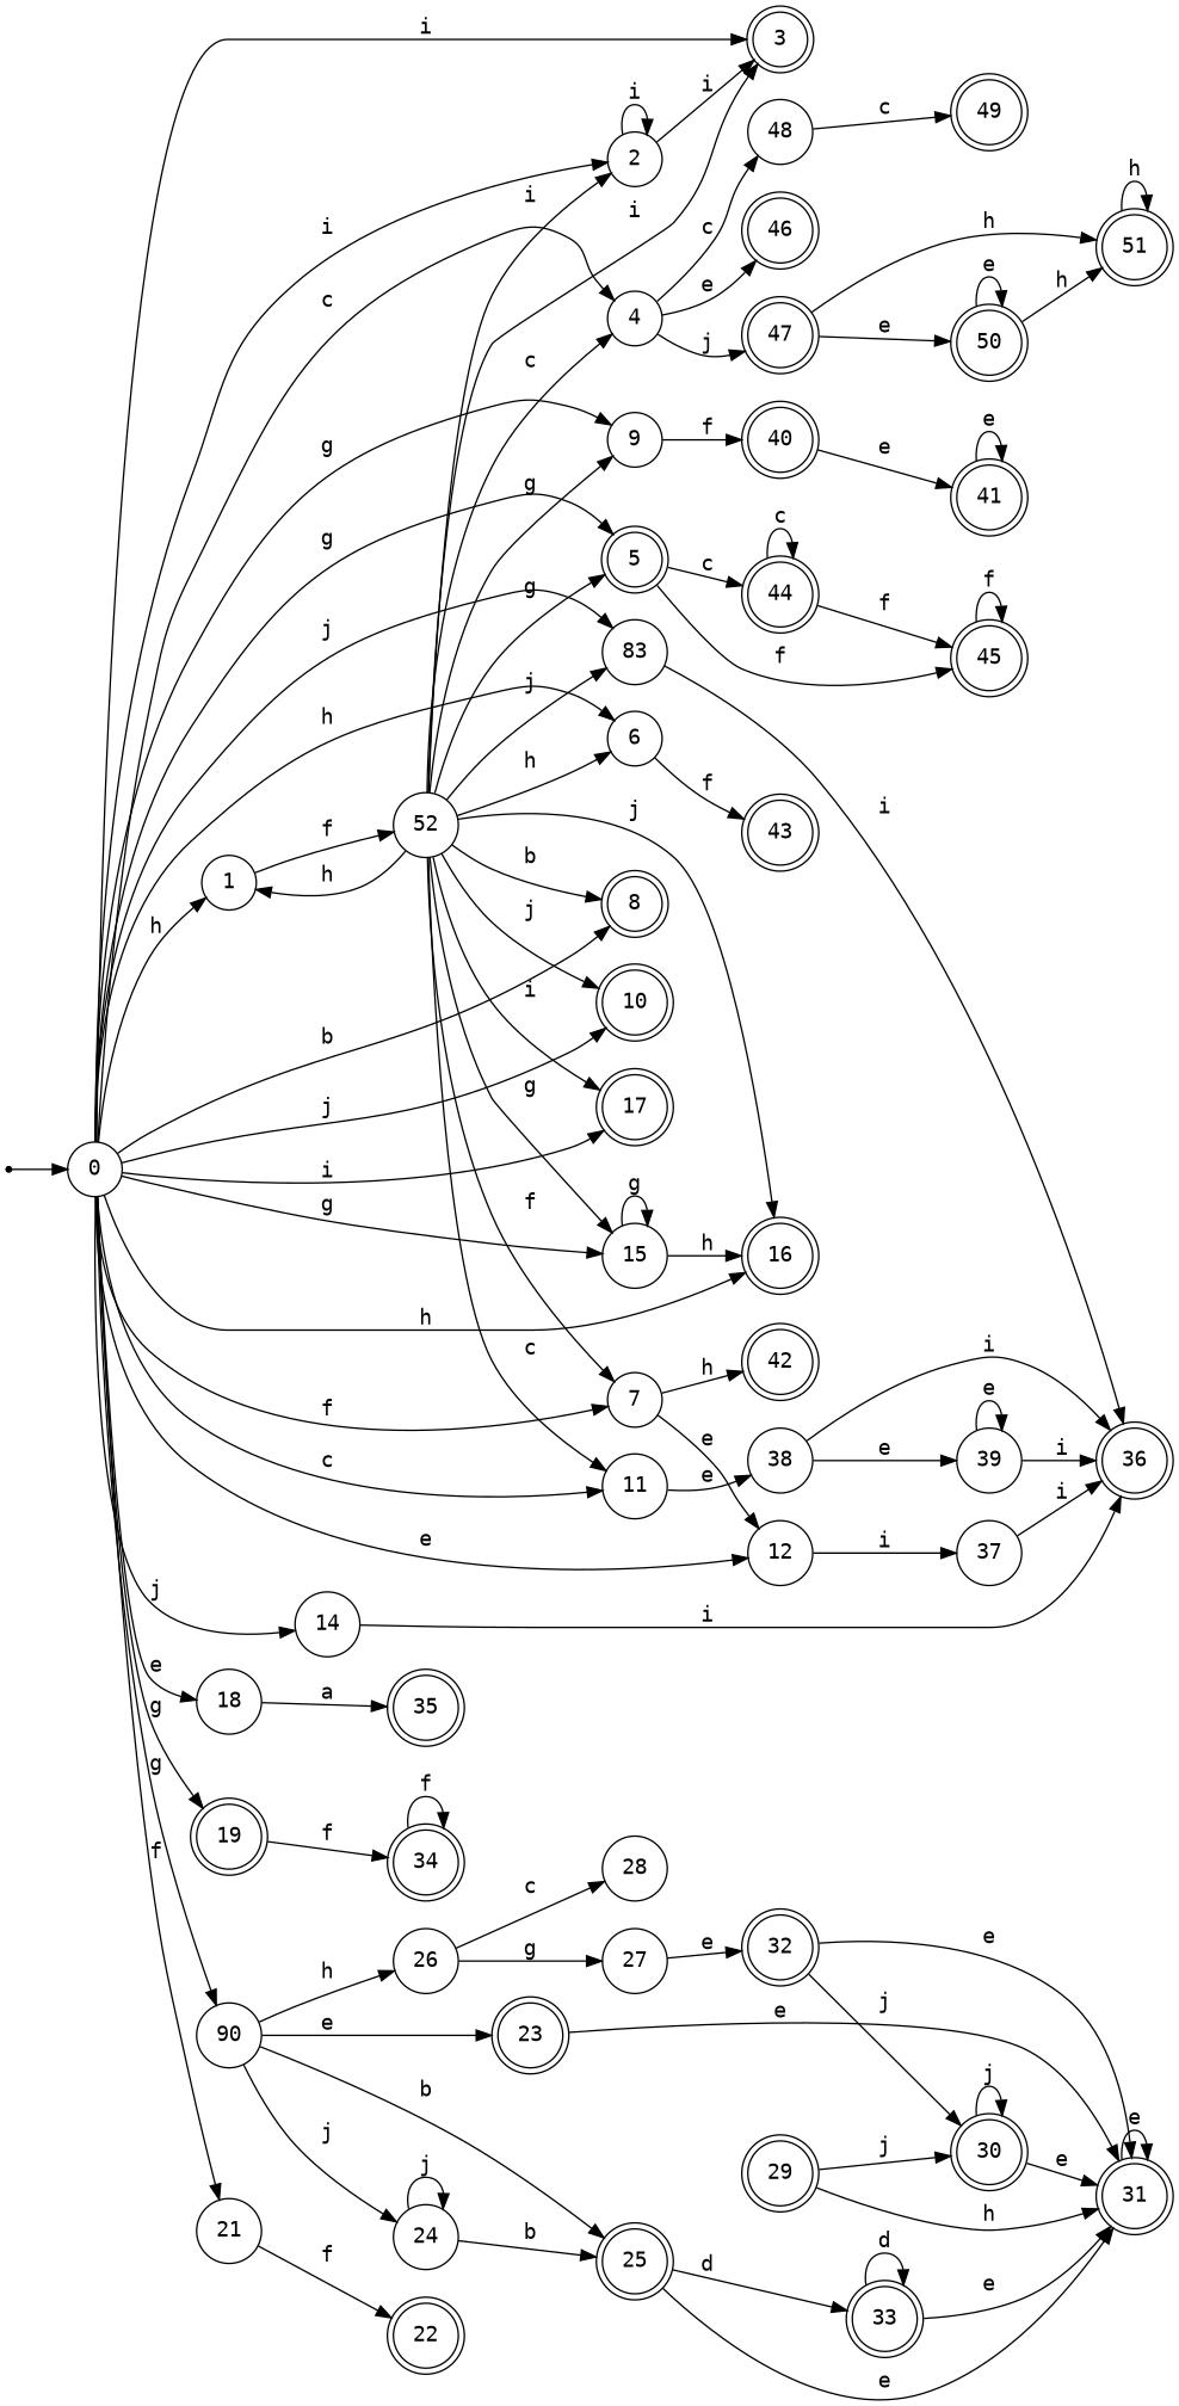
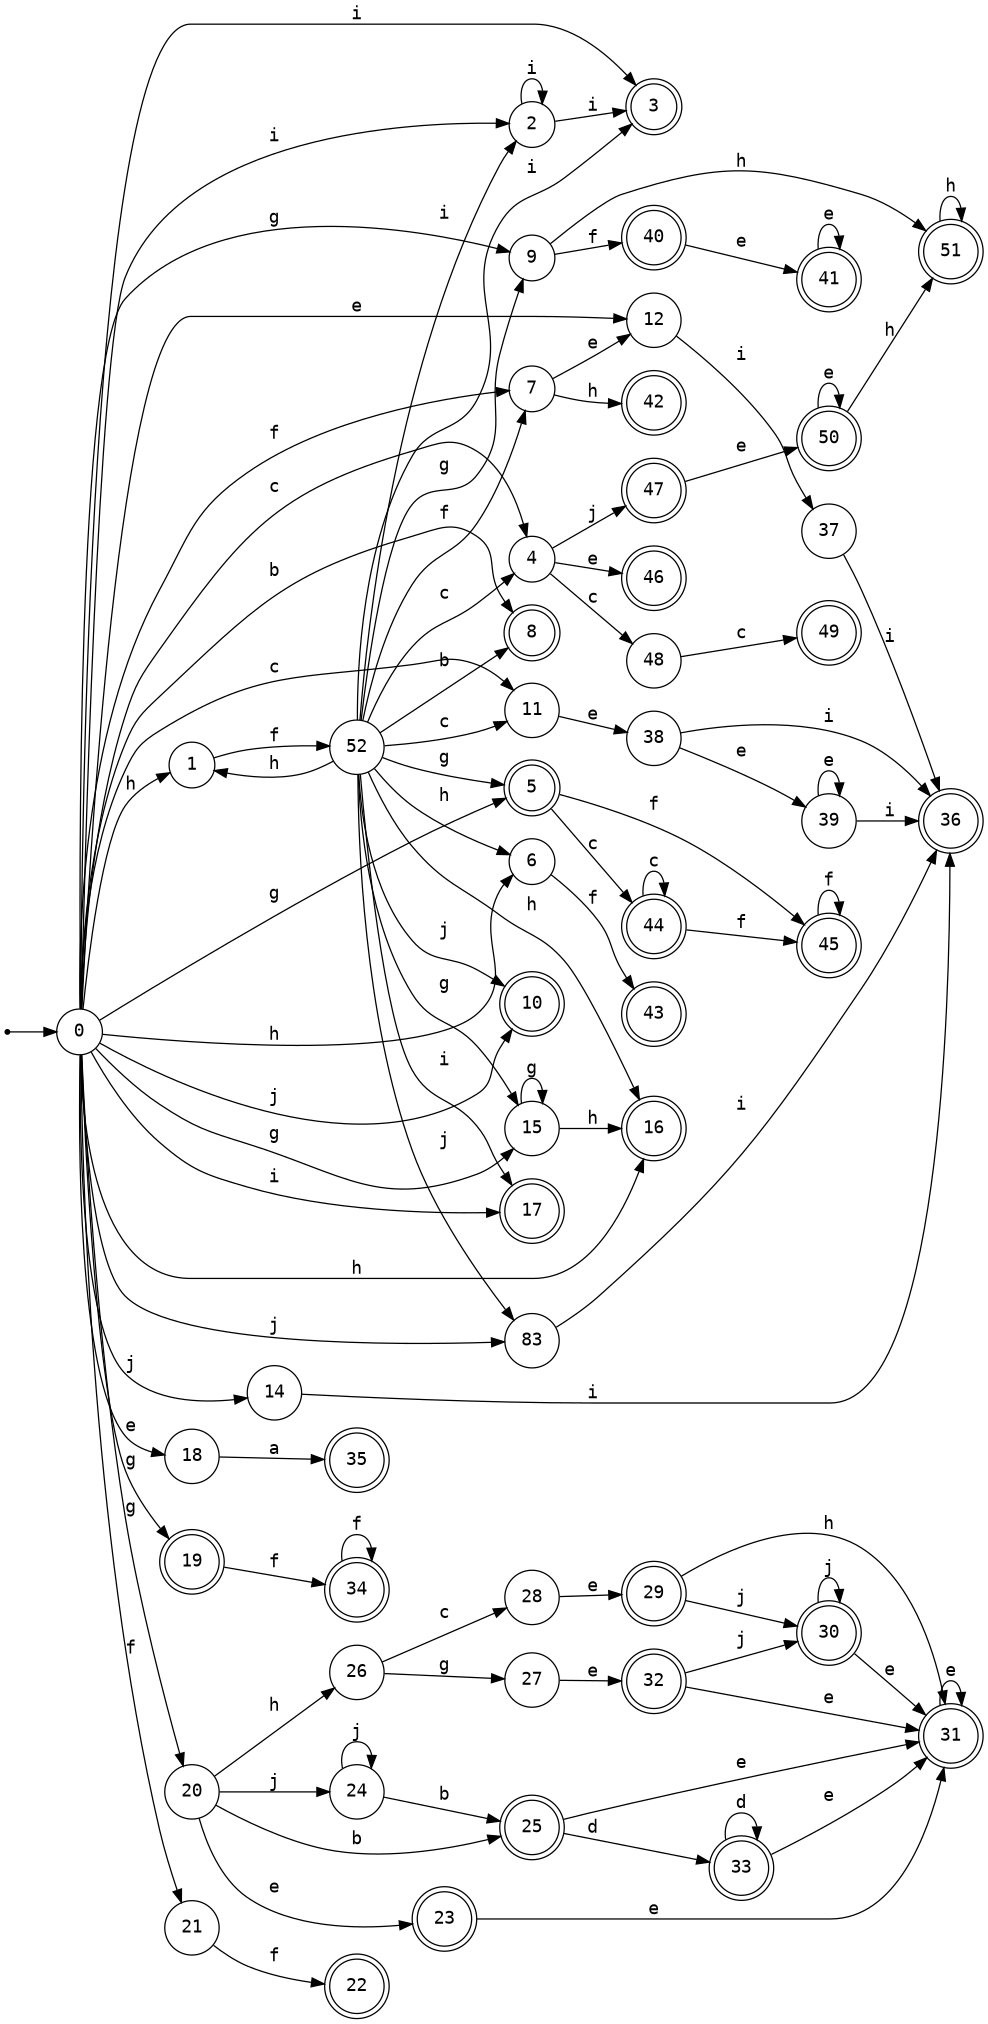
  digraph {
    fontname="DejaVu Sans Mono"
    rankdir=LR
    node [fontname="DejaVu Sans Mono" shape=doublecircle]
    edge [fontname="DejaVu Sans Mono"]
    dummy0 [shape=point]
    0 [shape=circle]
    1 [shape=circle]
    2 [shape=circle]
    3
    4 [shape=circle]
    5
    6 [shape=circle]
    7 [shape=circle]
    8
    9 [shape=circle]
    10
    11 [shape=circle]
    12 [shape=circle]
    n15 [label=83 shape=circle]
    14 [shape=circle]
    15 [shape=circle]
    16
    17
    18 [shape=circle]
    19
-   20 [shape=circle label=90]
+   20 [shape=circle]
    21 [shape=circle]
    52 [shape=circle]
    46
    47
    48 [shape=circle]
    44
    45
    43
    42
    40
    38 [shape=circle]
    37 [shape=circle]
    36
    35
    34
    23
    24 [shape=circle]
    25
    26 [shape=circle]
    22
    50
    51
    49
    41
    39 [shape=circle]
    31
    33
    27 [shape=circle]
    28 [shape=circle]
    32
    29
    30
    dummy0 -> 0
    0 -> 1 [label=h]
    0 -> 2 [label=i]
    0 -> 3 [label=i]
    0 -> 4 [label=c]
    0 -> 5 [label=g]
    0 -> 6 [label=h]
    0 -> 7 [label=f]
    0 -> 8 [label=b]
    0 -> 9 [label=g]
    0 -> 10 [label=j]
    0 -> 11 [label=c]
    0 -> 12 [label=e]
    0 -> n15 [label=j]
    0 -> 14 [label=j]
    0 -> 15 [label=g]
    0 -> 16 [label=h]
    0 -> 17 [label=i]
    0 -> 18 [label=e]
    0 -> 19 [label=g]
    0 -> 20 [label=g]
    0 -> 21 [label=f]
    1 -> 52 [label=f]
    2 -> 2 [label=i]
    2 -> 3 [label=i]
    4 -> 46 [label=e]
    4 -> 47 [label=j]
    4 -> 48 [label=c]
    5 -> 44 [label=c]
    5 -> 45 [label=f]
    6 -> 43 [label=f]
    7 -> 12 [label=e]
    7 -> 42 [label=h]
    9 -> 40 [label=f]
    11 -> 38 [label=e]
    12 -> 37 [label=i]
    n15 -> 36 [label=i]
    14 -> 36 [label=i]
    15 -> 15 [label=g]
    15 -> 16 [label=h]
    18 -> 35 [label=a]
    19 -> 34 [label=f]
    20 -> 23 [label=e]
    20 -> 24 [label=j]
    20 -> 25 [label=b]
    20 -> 26 [label=h]
    21 -> 22 [label=f]
    52 -> 1 [label=h]
    52 -> 2 [label=i]
    52 -> 3 [label=i]
    52 -> 4 [label=c]
    52 -> 5 [label=g]
    52 -> 6 [label=h]
    52 -> 7 [label=f]
    52 -> 8 [label=b]
    52 -> 9 [label=g]
    52 -> 10 [label=j]
    52 -> 11 [label=c]
    52 -> n15 [label=j]
    52 -> 15 [label=g]
-   52 -> 16 [label=j]
+   52 -> 16 [label=h]
    52 -> 17 [label=i]
    47 -> 50 [label=e]
-   47 -> 51 [label=h]
+   9 -> 51 [label=h]
    48 -> 49 [label=c]
    44 -> 44 [label=c]
    44 -> 45 [label=f]
    45 -> 45 [label=f]
    40 -> 41 [label=e]
    38 -> 36 [label=i]
    38 -> 39 [label=e]
    37 -> 36 [label=i]
    34 -> 34 [label=f]
    23 -> 31 [label=e]
    24 -> 24 [label=j]
    24 -> 25 [label=b]
    25 -> 31 [label=e]
    25 -> 33 [label=d]
    26 -> 27 [label=g]
    26 -> 28 [label=c]
    50 -> 50 [label=e]
    50 -> 51 [label=h]
    51 -> 51 [label=h]
    41 -> 41 [label=e]
    39 -> 36 [label=i]
    39 -> 39 [label=e]
    31 -> 31 [label=e]
    33 -> 31 [label=e]
    33 -> 33 [label=d]
    27 -> 32 [label=e]
+   28 -> 29 [label=e]
    32 -> 31 [label=e]
    32 -> 30 [label=j]
    29 -> 31 [label=h]
    29 -> 30 [label=j]
    30 -> 31 [label=e]
    30 -> 30 [label=j]
  }
